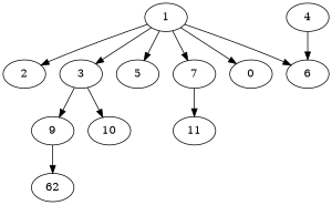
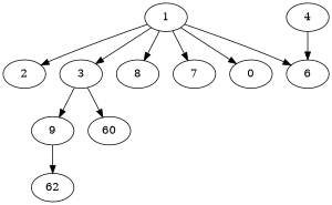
  digraph {
    1 [alpha=40.08]
    2 [alpha=24.73]
    3 [alpha=33.93]
-   5 [alpha=35.77]
+   5 [alpha=35.77 label=8]
    7 [alpha=45.37]
    n6 [alpha=43.22 label=0]
    6 [alpha=30.97]
    9 [alpha=26.53]
-   10 [alpha=42.00]
+   10 [alpha=42.00 label=60]
    4 [alpha=48.68]
-   11 [alpha=37.02]
    n12 [alpha=46.48 label=62]
    1 -> 2
    1 -> 3
    1 -> 5
    1 -> 7
    1 -> n6
    1 -> 6
    3 -> 9
    3 -> 10
-   7 -> 11
    9 -> n12
    4 -> 6
  }
